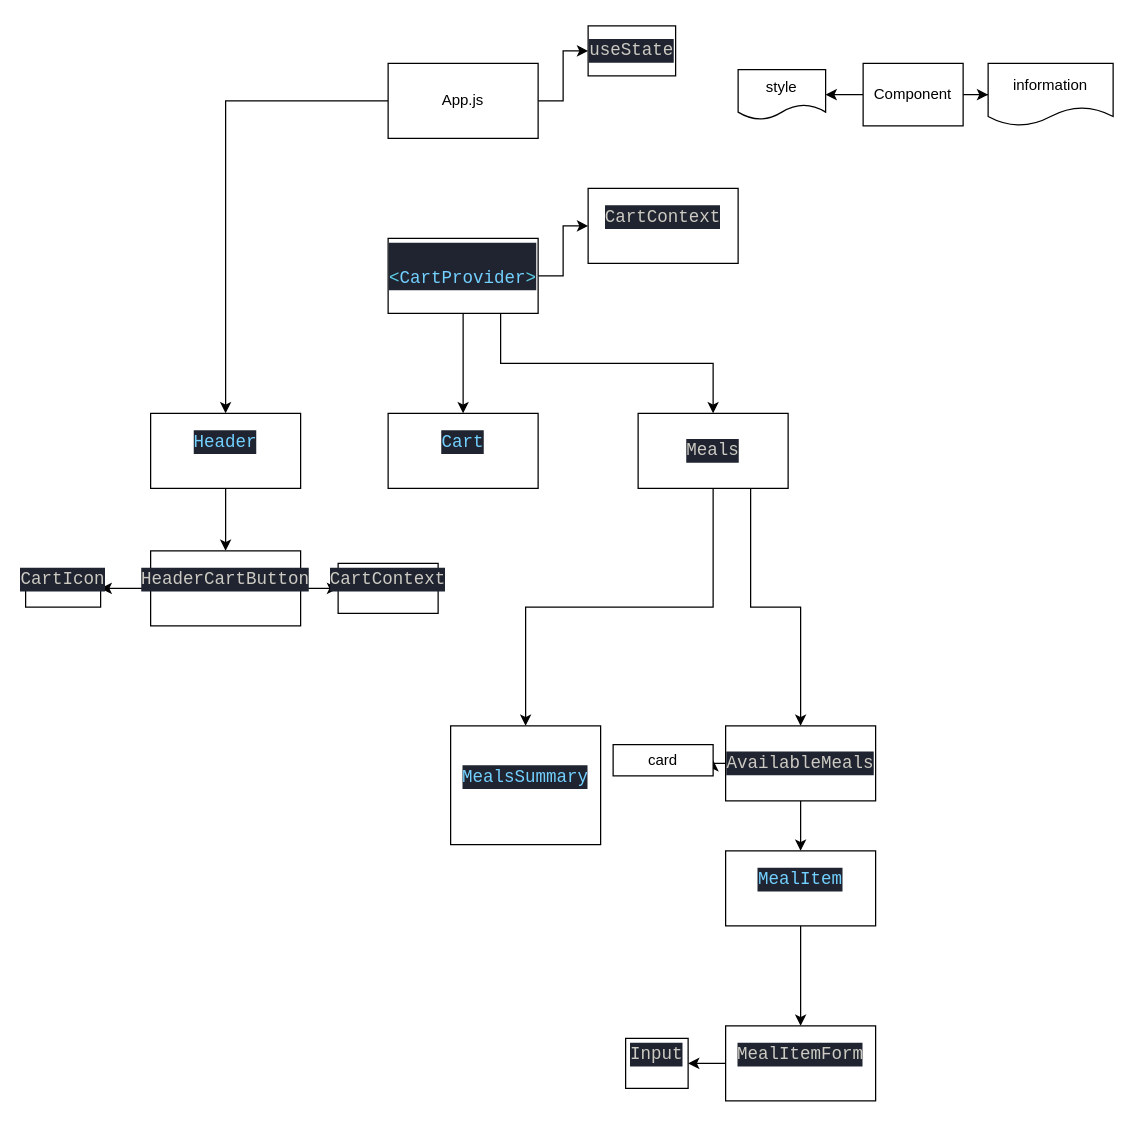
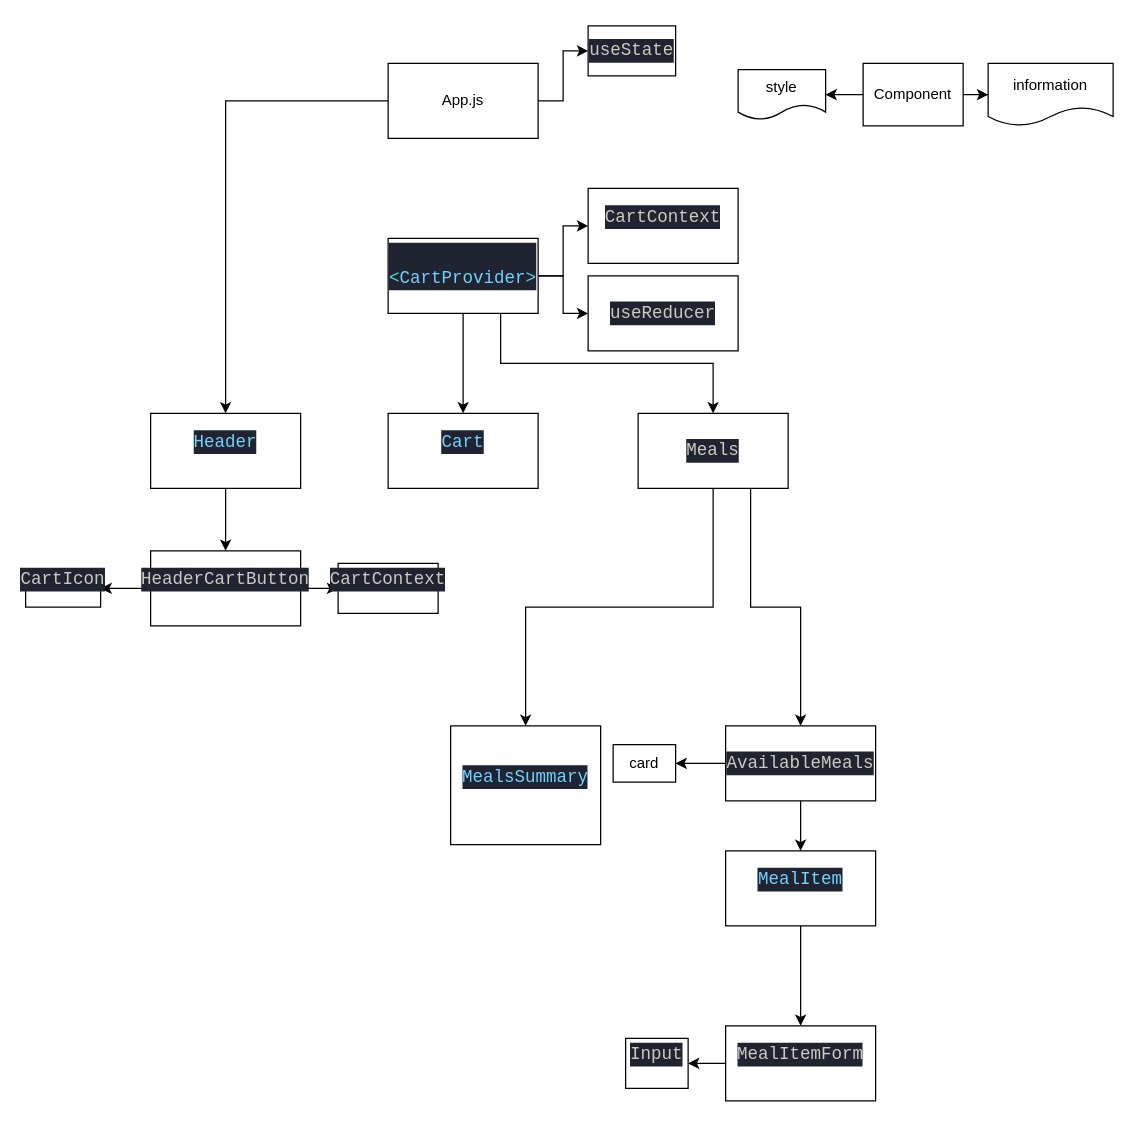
  <mxCell id="0" />
  <mxCell id="1" parent="0" />
  <mxCell id="2" value="" style="edgeStyle=orthogonalEdgeStyle;rounded=0;orthogonalLoop=1;jettySize=auto;html=1;" edge="1" parent="1" source="4" target="12"><mxGeometry relative="1" as="geometry" /></mxCell>
  <mxCell id="3" value="" style="edgeStyle=orthogonalEdgeStyle;rounded=0;orthogonalLoop=1;jettySize=auto;html=1;" edge="1" parent="1" source="4" target="34"><mxGeometry relative="1" as="geometry" /></mxCell>
  <mxCell id="4" value="App.js" style="rounded=0;whiteSpace=wrap;html=1;" vertex="1" parent="1"><mxGeometry x="310" y="50" width="120" height="60" as="geometry" /></mxCell>
  <mxCell id="5" value="" style="edgeStyle=orthogonalEdgeStyle;rounded=0;orthogonalLoop=1;jettySize=auto;html=1;" edge="1" parent="1" source="9" target="10"><mxGeometry relative="1" as="geometry" /></mxCell>
  <mxCell id="6" style="edgeStyle=orthogonalEdgeStyle;rounded=0;orthogonalLoop=1;jettySize=auto;html=1;exitX=0.75;exitY=1;exitDx=0;exitDy=0;entryX=0.5;entryY=0;entryDx=0;entryDy=0;" edge="1" parent="1" source="9" target="15"><mxGeometry relative="1" as="geometry"><mxPoint x="550" y="330" as="targetPoint" /></mxGeometry></mxCell>
  <mxCell id="7" value="" style="edgeStyle=orthogonalEdgeStyle;rounded=0;orthogonalLoop=1;jettySize=auto;html=1;" edge="1" parent="1" source="9" target="25"><mxGeometry relative="1" as="geometry" /></mxCell>
+ <mxCell id="8" value="" style="edgeStyle=orthogonalEdgeStyle;rounded=0;orthogonalLoop=1;jettySize=auto;html=1;" edge="1" parent="1" source="9" target="26"><mxGeometry relative="1" as="geometry" /></mxCell>
  <mxCell id="9" value="&#10;&lt;div style=&quot;color: rgb(204, 202, 194); background-color: rgb(31, 36, 48); font-family: Consolas, &amp;quot;Courier New&amp;quot;, monospace; font-weight: normal; font-size: 14px; line-height: 19px;&quot;&gt;&lt;div&gt;&lt;span style=&quot;color: #cccac2;&quot;&gt;&amp;nbsp; &amp;nbsp; &lt;/span&gt;&lt;span style=&quot;color: #5ccfe6;&quot;&gt;&amp;lt;&lt;/span&gt;&lt;span style=&quot;color: #73d0ff;&quot;&gt;CartProvider&lt;/span&gt;&lt;span style=&quot;color: #5ccfe6;&quot;&gt;&amp;gt;&lt;/span&gt;&lt;/div&gt;&lt;/div&gt;&#10;&#10;" style="rounded=0;whiteSpace=wrap;html=1;" vertex="1" parent="1"><mxGeometry x="310" y="190" width="120" height="60" as="geometry" /></mxCell>
  <mxCell id="10" value="&#10;&lt;div style=&quot;color: rgb(204, 202, 194); background-color: rgb(31, 36, 48); font-family: Consolas, &amp;quot;Courier New&amp;quot;, monospace; font-weight: normal; font-size: 14px; line-height: 19px;&quot;&gt;&lt;div&gt;&lt;span style=&quot;color: #73d0ff;&quot;&gt;Cart&lt;/span&gt;&lt;/div&gt;&lt;/div&gt;&#10;&#10;" style="whiteSpace=wrap;html=1;rounded=0;" vertex="1" parent="1"><mxGeometry x="310" y="330" width="120" height="60" as="geometry" /></mxCell>
  <mxCell id="11" value="" style="edgeStyle=orthogonalEdgeStyle;rounded=0;orthogonalLoop=1;jettySize=auto;html=1;" edge="1" parent="1" source="12" target="24"><mxGeometry relative="1" as="geometry" /></mxCell>
  <mxCell id="12" value="&#10;&lt;div style=&quot;color: rgb(204, 202, 194); background-color: rgb(31, 36, 48); font-family: Consolas, &amp;quot;Courier New&amp;quot;, monospace; font-weight: normal; font-size: 14px; line-height: 19px;&quot;&gt;&lt;div&gt;&lt;span style=&quot;color: #73d0ff;&quot;&gt;Header&lt;/span&gt;&lt;/div&gt;&lt;/div&gt;&#10;&#10;" style="whiteSpace=wrap;html=1;rounded=0;" vertex="1" parent="1"><mxGeometry x="120" y="330" width="120" height="60" as="geometry" /></mxCell>
  <mxCell id="13" style="edgeStyle=orthogonalEdgeStyle;rounded=0;orthogonalLoop=1;jettySize=auto;html=1;exitX=0.75;exitY=1;exitDx=0;exitDy=0;entryX=0.5;entryY=0;entryDx=0;entryDy=0;" edge="1" parent="1" source="15" target="19"><mxGeometry relative="1" as="geometry" /></mxCell>
  <mxCell id="14" style="edgeStyle=orthogonalEdgeStyle;rounded=0;orthogonalLoop=1;jettySize=auto;html=1;exitX=0.5;exitY=1;exitDx=0;exitDy=0;entryX=0.5;entryY=0;entryDx=0;entryDy=0;" edge="1" parent="1" source="15" target="16"><mxGeometry relative="1" as="geometry" /></mxCell>
  <mxCell id="15" value="&lt;div style=&quot;color: rgb(204, 202, 194); background-color: rgb(31, 36, 48); font-family: Consolas, &amp;quot;Courier New&amp;quot;, monospace; font-size: 14px; line-height: 19px;&quot;&gt;Meals&lt;/div&gt;" style="whiteSpace=wrap;html=1;rounded=0;" vertex="1" parent="1"><mxGeometry x="510" y="330" width="120" height="60" as="geometry" /></mxCell>
  <mxCell id="16" value="&#10;&lt;div style=&quot;color: rgb(204, 202, 194); background-color: rgb(31, 36, 48); font-family: Consolas, &amp;quot;Courier New&amp;quot;, monospace; font-weight: normal; font-size: 14px; line-height: 19px;&quot;&gt;&lt;div&gt;&lt;span style=&quot;color: #73d0ff;&quot;&gt;MealsSummary&lt;/span&gt;&lt;/div&gt;&lt;/div&gt;&#10;&#10;" style="whiteSpace=wrap;html=1;rounded=0;" vertex="1" parent="1"><mxGeometry x="360" y="580" width="120" height="95" as="geometry" /></mxCell>
  <mxCell id="17" value="" style="edgeStyle=orthogonalEdgeStyle;rounded=0;orthogonalLoop=1;jettySize=auto;html=1;" edge="1" parent="1" source="19" target="21"><mxGeometry relative="1" as="geometry" /></mxCell>
  <mxCell id="18" style="edgeStyle=orthogonalEdgeStyle;rounded=0;orthogonalLoop=1;jettySize=auto;html=1;exitX=0;exitY=0.5;exitDx=0;exitDy=0;entryX=1;entryY=0.5;entryDx=0;entryDy=0;" edge="1" parent="1" source="19" target="35"><mxGeometry relative="1" as="geometry" /></mxCell>
  <mxCell id="19" value="&lt;div style=&quot;color: rgb(204, 202, 194); background-color: rgb(31, 36, 48); font-family: Consolas, &amp;quot;Courier New&amp;quot;, monospace; font-size: 14px; line-height: 19px;&quot;&gt;AvailableMeals&lt;/div&gt;" style="whiteSpace=wrap;html=1;rounded=0;" vertex="1" parent="1"><mxGeometry x="580" y="580" width="120" height="60" as="geometry" /></mxCell>
  <mxCell id="20" value="" style="edgeStyle=orthogonalEdgeStyle;rounded=0;orthogonalLoop=1;jettySize=auto;html=1;" edge="1" parent="1" source="21" target="28"><mxGeometry relative="1" as="geometry" /></mxCell>
  <mxCell id="21" value="&#10;&lt;div style=&quot;color: rgb(204, 202, 194); background-color: rgb(31, 36, 48); font-family: Consolas, &amp;quot;Courier New&amp;quot;, monospace; font-weight: normal; font-size: 14px; line-height: 19px;&quot;&gt;&lt;div&gt;&lt;span style=&quot;color: #73d0ff;&quot;&gt;MealItem&lt;/span&gt;&lt;/div&gt;&lt;/div&gt;&#10;&#10;" style="whiteSpace=wrap;html=1;rounded=0;" vertex="1" parent="1"><mxGeometry x="580" y="680" width="120" height="60" as="geometry" /></mxCell>
  <mxCell id="22" value="" style="edgeStyle=orthogonalEdgeStyle;rounded=0;orthogonalLoop=1;jettySize=auto;html=1;" edge="1" parent="1" source="24" target="37"><mxGeometry relative="1" as="geometry" /></mxCell>
  <mxCell id="23" value="" style="edgeStyle=orthogonalEdgeStyle;rounded=0;orthogonalLoop=1;jettySize=auto;html=1;" edge="1" parent="1" source="24" target="38"><mxGeometry relative="1" as="geometry" /></mxCell>
  <mxCell id="24" value="&#10;&lt;div style=&quot;color: rgb(204, 202, 194); background-color: rgb(31, 36, 48); font-family: Consolas, &amp;quot;Courier New&amp;quot;, monospace; font-weight: normal; font-size: 14px; line-height: 19px;&quot;&gt;&lt;div&gt;&lt;span style=&quot;color: #cccac2;&quot;&gt;HeaderCartButton&lt;/span&gt;&lt;/div&gt;&lt;/div&gt;&#10;&#10;" style="whiteSpace=wrap;html=1;rounded=0;" vertex="1" parent="1"><mxGeometry x="120" y="440" width="120" height="60" as="geometry" /></mxCell>
  <mxCell id="25" value="&#10;&lt;div style=&quot;color: rgb(204, 202, 194); background-color: rgb(31, 36, 48); font-family: Consolas, &amp;quot;Courier New&amp;quot;, monospace; font-weight: normal; font-size: 14px; line-height: 19px;&quot;&gt;&lt;div&gt;&lt;span style=&quot;color: #cccac2;&quot;&gt;CartContext&lt;/span&gt;&lt;/div&gt;&lt;/div&gt;&#10;&#10;" style="whiteSpace=wrap;html=1;rounded=0;" vertex="1" parent="1"><mxGeometry x="470" y="150" width="120" height="60" as="geometry" /></mxCell>
+ <mxCell id="26" value="&lt;div style=&quot;color: rgb(204, 202, 194); background-color: rgb(31, 36, 48); font-family: Consolas, &amp;quot;Courier New&amp;quot;, monospace; font-size: 14px; line-height: 19px;&quot;&gt;useReducer&lt;/div&gt;" style="whiteSpace=wrap;html=1;rounded=0;" vertex="1" parent="1"><mxGeometry x="470" y="220" width="120" height="60" as="geometry" /></mxCell>
  <mxCell id="27" value="" style="edgeStyle=orthogonalEdgeStyle;rounded=0;orthogonalLoop=1;jettySize=auto;html=1;" edge="1" parent="1" source="28" target="36"><mxGeometry relative="1" as="geometry" /></mxCell>
  <mxCell id="28" value="&#10;&lt;div style=&quot;color: rgb(204, 202, 194); background-color: rgb(31, 36, 48); font-family: Consolas, &amp;quot;Courier New&amp;quot;, monospace; font-weight: normal; font-size: 14px; line-height: 19px;&quot;&gt;&lt;div&gt;&lt;span style=&quot;color: #cccac2;&quot;&gt;MealItemForm&lt;/span&gt;&lt;/div&gt;&lt;/div&gt;&#10;&#10;" style="whiteSpace=wrap;html=1;rounded=0;" vertex="1" parent="1"><mxGeometry x="580" y="820" width="120" height="60" as="geometry" /></mxCell>
  <mxCell id="29" value="" style="edgeStyle=orthogonalEdgeStyle;rounded=0;orthogonalLoop=1;jettySize=auto;html=1;" edge="1" parent="1" source="31" target="32"><mxGeometry relative="1" as="geometry" /></mxCell>
  <mxCell id="30" value="" style="edgeStyle=orthogonalEdgeStyle;rounded=0;orthogonalLoop=1;jettySize=auto;html=1;" edge="1" parent="1" source="31" target="33"><mxGeometry relative="1" as="geometry" /></mxCell>
  <mxCell id="31" value="Component" style="rounded=0;whiteSpace=wrap;html=1;" vertex="1" parent="1"><mxGeometry x="690" y="50" width="80" height="50" as="geometry" /></mxCell>
  <mxCell id="32" value="information" style="shape=document;whiteSpace=wrap;html=1;boundedLbl=1;rounded=0;" vertex="1" parent="1"><mxGeometry x="790" y="50" width="100" height="50" as="geometry" /></mxCell>
  <mxCell id="33" value="style" style="shape=document;whiteSpace=wrap;html=1;boundedLbl=1;rounded=0;" vertex="1" parent="1"><mxGeometry x="590" y="55" width="70" height="40" as="geometry" /></mxCell>
  <mxCell id="34" value="&lt;div style=&quot;color: rgb(204, 202, 194); background-color: rgb(31, 36, 48); font-family: Consolas, &amp;quot;Courier New&amp;quot;, monospace; font-size: 14px; line-height: 19px;&quot;&gt;useState&lt;/div&gt;" style="rounded=0;whiteSpace=wrap;html=1;" vertex="1" parent="1"><mxGeometry x="470" y="20" width="70" height="40" as="geometry" /></mxCell>
- <mxCell id="35" value="card" style="rounded=0;whiteSpace=wrap;html=1;" vertex="1" parent="1"><mxGeometry x="490" y="595" width="80" height="25" as="geometry" /></mxCell>
+ <mxCell id="35" value="card" style="rounded=0;whiteSpace=wrap;html=1;" vertex="1" parent="1"><mxGeometry x="490" y="595" width="50" height="30" as="geometry" /></mxCell>
  <mxCell id="36" value="&#10;&lt;div style=&quot;color: rgb(204, 202, 194); background-color: rgb(31, 36, 48); font-family: Consolas, &amp;quot;Courier New&amp;quot;, monospace; font-weight: normal; font-size: 14px; line-height: 19px;&quot;&gt;&lt;div&gt;&lt;span style=&quot;color: #cccac2;&quot;&gt;Input&lt;/span&gt;&lt;/div&gt;&lt;/div&gt;&#10;&#10;" style="whiteSpace=wrap;html=1;rounded=0;" vertex="1" parent="1"><mxGeometry x="500" y="830" width="50" height="40" as="geometry" /></mxCell>
  <mxCell id="37" value="&#10;&lt;div style=&quot;color: rgb(204, 202, 194); background-color: rgb(31, 36, 48); font-family: Consolas, &amp;quot;Courier New&amp;quot;, monospace; font-weight: normal; font-size: 14px; line-height: 19px;&quot;&gt;&lt;div&gt;&lt;span style=&quot;color: #cccac2;&quot;&gt;CartContext&lt;/span&gt;&lt;/div&gt;&lt;/div&gt;&#10;&#10;" style="whiteSpace=wrap;html=1;rounded=0;" vertex="1" parent="1"><mxGeometry x="270" y="450" width="80" height="40" as="geometry" /></mxCell>
  <mxCell id="38" value="&#10;&lt;div style=&quot;color: rgb(204, 202, 194); background-color: rgb(31, 36, 48); font-family: Consolas, &amp;quot;Courier New&amp;quot;, monospace; font-weight: normal; font-size: 14px; line-height: 19px;&quot;&gt;&lt;div&gt;&lt;span style=&quot;color: #cccac2;&quot;&gt;CartIcon&lt;/span&gt;&lt;/div&gt;&lt;/div&gt;&#10;&#10;" style="whiteSpace=wrap;html=1;rounded=0;" vertex="1" parent="1"><mxGeometry x="20" y="455" width="60" height="30" as="geometry" /></mxCell>
